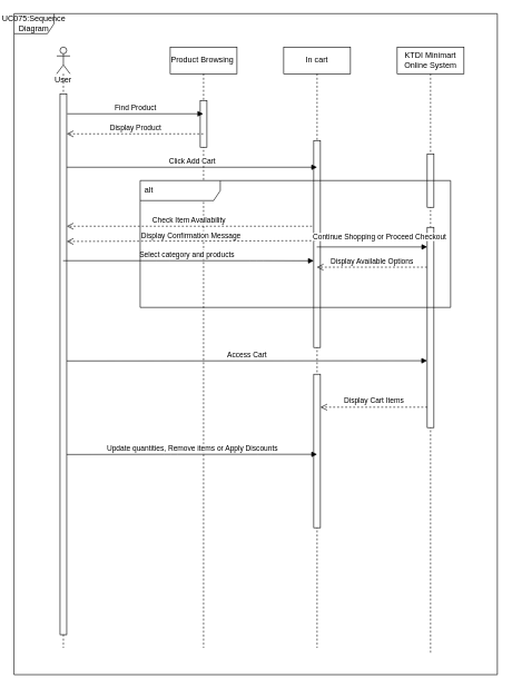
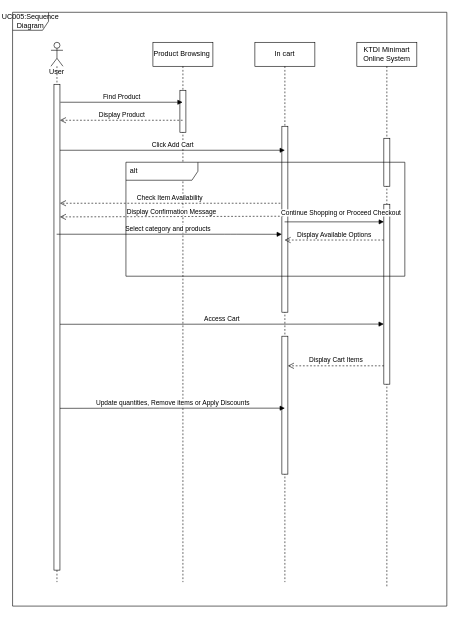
  <mxCell id="0" />
  <mxCell id="1" parent="0" />
  <mxCell id="2" value="User" style="shape=umlLifeline;participant=umlActor;perimeter=lifelinePerimeter;whiteSpace=wrap;html=1;container=1;collapsible=0;recursiveResize=0;verticalAlign=top;spacingTop=36;outlineConnect=0;" parent="1" vertex="1"><mxGeometry x="84" y="70" width="20" height="900" as="geometry" /></mxCell>
  <mxCell id="3" value="" style="html=1;points=[];perimeter=orthogonalPerimeter;" parent="2" vertex="1"><mxGeometry x="5" y="70" width="10" height="810" as="geometry" /></mxCell>
  <mxCell id="4" value="Product Browsing&amp;nbsp;" style="shape=umlLifeline;perimeter=lifelinePerimeter;whiteSpace=wrap;html=1;container=1;collapsible=0;recursiveResize=0;outlineConnect=0;" parent="1" vertex="1"><mxGeometry x="254" y="70" width="100" height="900" as="geometry" /></mxCell>
  <mxCell id="5" value="" style="html=1;points=[];perimeter=orthogonalPerimeter;" parent="4" vertex="1"><mxGeometry x="45" y="80" width="10" height="70" as="geometry" /></mxCell>
  <mxCell id="6" value="Display Product" style="html=1;verticalAlign=bottom;endArrow=open;dashed=1;endSize=8;" edge="1" parent="4" source="4"><mxGeometry relative="1" as="geometry"><mxPoint x="30" y="130" as="sourcePoint" /><mxPoint x="-155" y="130.0" as="targetPoint" /></mxGeometry></mxCell>
  <mxCell id="7" value="In cart" style="shape=umlLifeline;perimeter=lifelinePerimeter;whiteSpace=wrap;html=1;container=1;collapsible=0;recursiveResize=0;outlineConnect=0;" parent="1" vertex="1"><mxGeometry x="424" y="70" width="100" height="900" as="geometry" /></mxCell>
  <mxCell id="8" value="" style="html=1;points=[];perimeter=orthogonalPerimeter;" parent="7" vertex="1"><mxGeometry x="45" y="140" width="10" height="310" as="geometry" /></mxCell>
  <mxCell id="9" value="" style="html=1;points=[];perimeter=orthogonalPerimeter;" parent="7" vertex="1"><mxGeometry x="45" y="490" width="10" height="230" as="geometry" /></mxCell>
  <mxCell id="10" value="KTDI Minimart Online System" style="shape=umlLifeline;perimeter=lifelinePerimeter;whiteSpace=wrap;html=1;container=1;collapsible=0;recursiveResize=0;outlineConnect=0;" parent="1" vertex="1"><mxGeometry x="594" y="70" width="100" height="910" as="geometry" /></mxCell>
  <mxCell id="11" value="" style="html=1;points=[];perimeter=orthogonalPerimeter;" parent="10" vertex="1"><mxGeometry x="45" y="160" width="10" height="80" as="geometry" /></mxCell>
  <mxCell id="12" value="" style="html=1;points=[];perimeter=orthogonalPerimeter;" parent="10" vertex="1"><mxGeometry x="45" y="270" width="10" height="300" as="geometry" /></mxCell>
  <mxCell id="13" value="Find Product" style="html=1;verticalAlign=bottom;endArrow=block;exitX=1.067;exitY=0.037;exitDx=0;exitDy=0;exitPerimeter=0;" parent="1" source="3" target="4" edge="1"><mxGeometry width="80" relative="1" as="geometry"><mxPoint x="104" y="170" as="sourcePoint" /><mxPoint x="294" y="170" as="targetPoint" /></mxGeometry></mxCell>
  <mxCell id="14" value="Click Add Cart" style="html=1;verticalAlign=bottom;endArrow=block;" parent="1" source="3" edge="1"><mxGeometry width="80" relative="1" as="geometry"><mxPoint x="104" y="250" as="sourcePoint" /><mxPoint x="474" y="250" as="targetPoint" /></mxGeometry></mxCell>
  <mxCell id="15" value="Select category and products&amp;nbsp;&amp;nbsp;" style="html=1;verticalAlign=bottom;endArrow=block;entryX=0;entryY=0.581;entryDx=0;entryDy=0;entryPerimeter=0;" parent="1" source="2" target="8" edge="1"><mxGeometry width="80" relative="1" as="geometry"><mxPoint x="104" y="357" as="sourcePoint" /><mxPoint x="464" y="390" as="targetPoint" /><Array as="points"><mxPoint x="244" y="390" /><mxPoint x="384" y="390" /></Array></mxGeometry></mxCell>
  <mxCell id="16" value="" style="html=1;verticalAlign=bottom;endArrow=block;entryX=0.009;entryY=0.098;entryDx=0;entryDy=0;entryPerimeter=0;" parent="1" source="7" target="12" edge="1"><mxGeometry x="0.939" y="29" width="80" relative="1" as="geometry"><mxPoint x="504" y="378" as="sourcePoint" /><mxPoint x="614" y="370" as="targetPoint" /><mxPoint x="1" as="offset" /></mxGeometry></mxCell>
  <mxCell id="17" value="Check Item Availability" style="html=1;verticalAlign=bottom;endArrow=open;dashed=1;endSize=8;exitX=-0.256;exitY=0.414;exitDx=0;exitDy=0;exitPerimeter=0;" parent="1" source="8" target="3" edge="1"><mxGeometry relative="1" as="geometry"><mxPoint x="374" y="440" as="sourcePoint" /><mxPoint x="394" y="430" as="targetPoint" /></mxGeometry></mxCell>
  <mxCell id="18" value="Display Available Options" style="html=1;verticalAlign=bottom;endArrow=open;dashed=1;endSize=8;exitX=-0.036;exitY=0.199;exitDx=0;exitDy=0;exitPerimeter=0;" parent="1" source="12" target="7" edge="1"><mxGeometry relative="1" as="geometry"><mxPoint x="634" y="400" as="sourcePoint" /><mxPoint x="484" y="420" as="targetPoint" /></mxGeometry></mxCell>
  <mxCell id="19" value="Access Cart" style="html=1;verticalAlign=bottom;endArrow=block;exitX=1.005;exitY=0.494;exitDx=0;exitDy=0;exitPerimeter=0;entryX=-0.014;entryY=0.666;entryDx=0;entryDy=0;entryPerimeter=0;" parent="1" source="3" target="12" edge="1"><mxGeometry x="0.0" width="80" relative="1" as="geometry"><mxPoint x="104" y="540" as="sourcePoint" /><mxPoint x="634" y="540" as="targetPoint" /><mxPoint as="offset" /></mxGeometry></mxCell>
  <mxCell id="20" value="Display Cart Items" style="html=1;verticalAlign=bottom;endArrow=open;dashed=1;endSize=8;exitX=0.009;exitY=0.898;exitDx=0;exitDy=0;exitPerimeter=0;" parent="1" source="12" target="9" edge="1"><mxGeometry x="-0.001" relative="1" as="geometry"><mxPoint x="634" y="610" as="sourcePoint" /><mxPoint x="484" y="609" as="targetPoint" /><mxPoint as="offset" /></mxGeometry></mxCell>
  <mxCell id="21" value="Display Confirmation Message" style="html=1;verticalAlign=bottom;endArrow=open;dashed=1;endSize=8;exitX=-0.256;exitY=0.414;exitDx=0;exitDy=0;exitPerimeter=0;entryX=1;entryY=0.273;entryDx=0;entryDy=0;entryPerimeter=0;" edge="1" parent="1" target="3"><mxGeometry relative="1" as="geometry"><mxPoint x="471.44" y="360" as="sourcePoint" /><mxPoint x="104" y="360" as="targetPoint" /></mxGeometry></mxCell>
  <mxCell id="22" value="&lt;span style=&quot;font-size: 11px; background-color: rgb(255, 255, 255);&quot;&gt;Continue Shopping or Proceed Checkout&amp;nbsp;&lt;/span&gt;" style="text;html=1;align=center;verticalAlign=middle;resizable=0;points=[];autosize=1;strokeColor=none;fillColor=none;" vertex="1" parent="1"><mxGeometry x="454" y="340" width="230" height="30" as="geometry" /></mxCell>
  <mxCell id="23" value="Update quantities, Remove items or Apply Discounts" style="html=1;verticalAlign=bottom;endArrow=block;exitX=1;exitY=0.667;exitDx=0;exitDy=0;exitPerimeter=0;" edge="1" parent="1" source="3"><mxGeometry width="80" relative="1" as="geometry"><mxPoint x="104" y="680" as="sourcePoint" /><mxPoint x="474" y="680" as="targetPoint" /><Array as="points"><mxPoint x="254.5" y="680" /><mxPoint x="394.5" y="680" /></Array></mxGeometry></mxCell>
  <mxCell id="24" value="alt" style="shape=umlFrame;whiteSpace=wrap;html=1;width=120;height=30;boundedLbl=1;verticalAlign=middle;align=left;spacingLeft=5;" vertex="1" parent="1"><mxGeometry x="209" y="270" width="465" height="190" as="geometry" /></mxCell>
- <mxCell id="25" value="UC075:Sequence Diagram" style="shape=umlFrame;whiteSpace=wrap;html=1;" vertex="1" parent="1"><mxGeometry x="20" y="20" width="724" height="990" as="geometry" /></mxCell>
+ <mxCell id="25" value="UC005:Sequence Diagram" style="shape=umlFrame;whiteSpace=wrap;html=1;" vertex="1" parent="1"><mxGeometry x="20" y="20" width="724" height="990" as="geometry" /></mxCell>
